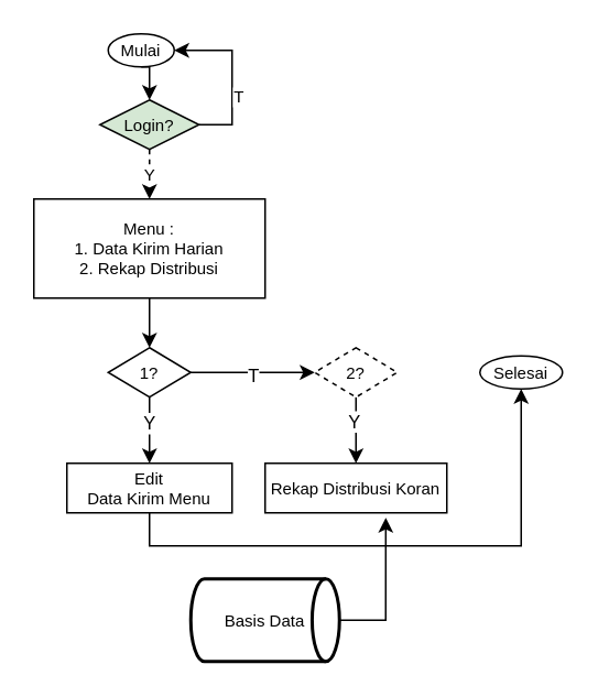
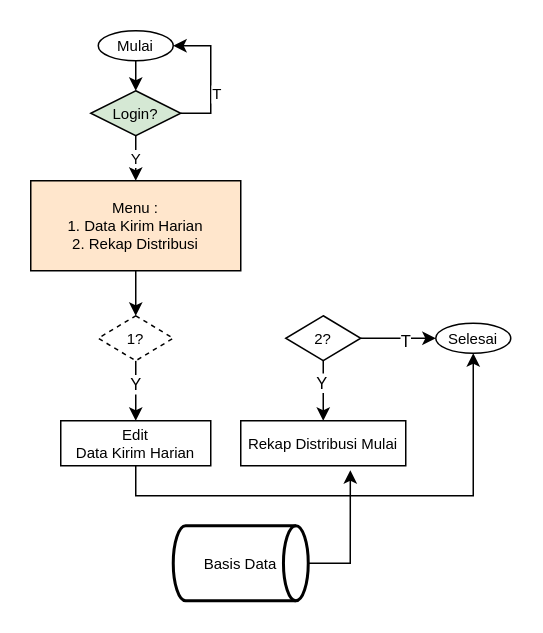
  <mxCell id="0" />
  <mxCell id="1" parent="0" />
  <mxCell id="2" style="edgeStyle=orthogonalEdgeStyle;rounded=0;orthogonalLoop=1;jettySize=auto;html=1;exitX=0.5;exitY=1;exitDx=0;exitDy=0;entryX=0.5;entryY=0;entryDx=0;entryDy=0;fontSize=10;" edge="1" parent="1" source="3" target="7"><mxGeometry relative="1" as="geometry" /></mxCell>
- <mxCell id="3" value="Mulai" style="ellipse;whiteSpace=wrap;html=1;fontSize=10;" vertex="1" parent="1"><mxGeometry x="65" y="20" width="40" height="20" as="geometry" /></mxCell>
- <mxCell id="4" value="Y" style="edgeStyle=orthogonalEdgeStyle;rounded=0;orthogonalLoop=1;jettySize=auto;html=1;exitX=0.5;exitY=1;exitDx=0;exitDy=0;entryX=0.5;entryY=0;entryDx=0;entryDy=0;fontSize=10;dashed=1;" edge="1" parent="1" source="7" target="9"><mxGeometry relative="1" as="geometry" /></mxCell>
+ <mxCell id="3" value="Mulai" style="ellipse;whiteSpace=wrap;html=1;fontSize=10;" vertex="1" parent="1"><mxGeometry x="65" y="20" width="50" height="20" as="geometry" /></mxCell>
+ <mxCell id="4" value="Y" style="edgeStyle=orthogonalEdgeStyle;rounded=0;orthogonalLoop=1;jettySize=auto;html=1;exitX=0.5;exitY=1;exitDx=0;exitDy=0;entryX=0.5;entryY=0;entryDx=0;entryDy=0;fontSize=10;" edge="1" parent="1" source="7" target="9"><mxGeometry relative="1" as="geometry" /></mxCell>
  <mxCell id="5" style="edgeStyle=orthogonalEdgeStyle;rounded=0;orthogonalLoop=1;jettySize=auto;html=1;exitX=1;exitY=0.5;exitDx=0;exitDy=0;entryX=1;entryY=0.5;entryDx=0;entryDy=0;fontSize=10;" edge="1" parent="1" source="7" target="3"><mxGeometry relative="1" as="geometry" /></mxCell>
  <mxCell id="6" value="T" style="edgeLabel;html=1;align=center;verticalAlign=middle;resizable=0;points=[];fontSize=10;" vertex="1" connectable="0" parent="5"><mxGeometry x="-0.248" y="-3" relative="1" as="geometry"><mxPoint as="offset" /></mxGeometry></mxCell>
  <mxCell id="7" value="Login?" style="rhombus;whiteSpace=wrap;html=1;fontSize=10;fillColor=#d5e8d4;" vertex="1" parent="1"><mxGeometry x="60" y="60" width="60" height="30" as="geometry" /></mxCell>
  <mxCell id="8" style="edgeStyle=orthogonalEdgeStyle;rounded=0;orthogonalLoop=1;jettySize=auto;html=1;exitX=0.5;exitY=1;exitDx=0;exitDy=0;entryX=0.5;entryY=0;entryDx=0;entryDy=0;" edge="1" parent="1" source="9" target="17"><mxGeometry relative="1" as="geometry" /></mxCell>
- <mxCell id="9" value="&lt;div style=&quot;font-size: 10px;&quot;&gt;&lt;span style=&quot;font-size: 10px; background-color: initial;&quot;&gt;Menu :&lt;/span&gt;&lt;/div&gt;&lt;font style=&quot;font-size: 10px;&quot;&gt;&lt;div style=&quot;font-size: 10px;&quot;&gt;&lt;span style=&quot;background-color: initial; font-size: 10px;&quot;&gt;1. Data Kirim Harian&lt;/span&gt;&lt;/div&gt;&lt;div style=&quot;font-size: 10px;&quot;&gt;&lt;span style=&quot;background-color: initial; font-size: 10px;&quot;&gt;2. Rekap Distribusi&lt;/span&gt;&lt;/div&gt;&lt;/font&gt;" style="rounded=0;whiteSpace=wrap;html=1;align=center;fontSize=10;" vertex="1" parent="1"><mxGeometry x="20" y="120" width="140" height="60" as="geometry" /></mxCell>
- <mxCell id="10" value="Rekap Distribusi Koran" style="rounded=0;whiteSpace=wrap;html=1;fontSize=10;" vertex="1" parent="1"><mxGeometry x="160" y="280" width="110" height="30" as="geometry" /></mxCell>
+ <mxCell id="9" value="&lt;div style=&quot;font-size: 10px;&quot;&gt;&lt;span style=&quot;font-size: 10px; background-color: initial;&quot;&gt;Menu :&lt;/span&gt;&lt;/div&gt;&lt;font style=&quot;font-size: 10px;&quot;&gt;&lt;div style=&quot;font-size: 10px;&quot;&gt;&lt;span style=&quot;background-color: initial; font-size: 10px;&quot;&gt;1. Data Kirim Harian&lt;/span&gt;&lt;/div&gt;&lt;div style=&quot;font-size: 10px;&quot;&gt;&lt;span style=&quot;background-color: initial; font-size: 10px;&quot;&gt;2. Rekap Distribusi&lt;/span&gt;&lt;/div&gt;&lt;/font&gt;" style="rounded=0;whiteSpace=wrap;html=1;align=center;fontSize=10;fillColor=#ffe6cc;" vertex="1" parent="1"><mxGeometry x="20" y="120" width="140" height="60" as="geometry" /></mxCell>
+ <mxCell id="10" value="Rekap Distribusi Mulai" style="rounded=0;whiteSpace=wrap;html=1;fontSize=10;" vertex="1" parent="1"><mxGeometry x="160" y="280" width="110" height="30" as="geometry" /></mxCell>
  <mxCell id="11" style="edgeStyle=orthogonalEdgeStyle;rounded=0;orthogonalLoop=1;jettySize=auto;html=1;exitX=0.5;exitY=1;exitDx=0;exitDy=0;" edge="1" parent="1" source="12" target="25"><mxGeometry relative="1" as="geometry" /></mxCell>
- <mxCell id="12" value="Edit&lt;br&gt;Data Kirim Menu" style="rounded=0;whiteSpace=wrap;html=1;fontSize=10;" vertex="1" parent="1"><mxGeometry x="40" y="280" width="100" height="30" as="geometry" /></mxCell>
+ <mxCell id="12" value="Edit&lt;br&gt;Data Kirim Harian" style="rounded=0;whiteSpace=wrap;html=1;fontSize=10;" vertex="1" parent="1"><mxGeometry x="40" y="280" width="100" height="30" as="geometry" /></mxCell>
  <mxCell id="13" style="edgeStyle=orthogonalEdgeStyle;rounded=0;orthogonalLoop=1;jettySize=auto;html=1;exitX=0.5;exitY=1;exitDx=0;exitDy=0;" edge="1" parent="1" source="17" target="12"><mxGeometry relative="1" as="geometry" /></mxCell>
  <mxCell id="14" value="Y" style="edgeLabel;html=1;align=center;verticalAlign=middle;resizable=0;points=[];" vertex="1" connectable="0" parent="13"><mxGeometry x="-0.239" y="-1" relative="1" as="geometry"><mxPoint as="offset" /></mxGeometry></mxCell>
- <mxCell id="15" style="edgeStyle=orthogonalEdgeStyle;rounded=0;orthogonalLoop=1;jettySize=auto;html=1;exitX=1;exitY=0.5;exitDx=0;exitDy=0;entryX=0;entryY=0.5;entryDx=0;entryDy=0;" edge="1" parent="1" source="17" target="24"><mxGeometry relative="1" as="geometry" /></mxCell>
- <mxCell id="16" value="T" style="edgeLabel;html=1;align=center;verticalAlign=middle;resizable=0;points=[];" vertex="1" connectable="0" parent="15"><mxGeometry x="-0.016" y="-1" relative="1" as="geometry"><mxPoint as="offset" /></mxGeometry></mxCell>
- <mxCell id="17" value="1?" style="rhombus;whiteSpace=wrap;html=1;fontSize=10;" vertex="1" parent="1"><mxGeometry x="65" y="210" width="50" height="30" as="geometry" /></mxCell>
+ <mxCell id="17" value="1?" style="rhombus;whiteSpace=wrap;html=1;fontSize=10;dashed=1;" vertex="1" parent="1"><mxGeometry x="65" y="210" width="50" height="30" as="geometry" /></mxCell>
  <mxCell id="18" style="edgeStyle=orthogonalEdgeStyle;rounded=0;orthogonalLoop=1;jettySize=auto;html=1;exitX=1;exitY=0.5;exitDx=0;exitDy=0;exitPerimeter=0;entryX=0.664;entryY=1.1;entryDx=0;entryDy=0;entryPerimeter=0;" edge="1" parent="1" source="19" target="10"><mxGeometry relative="1" as="geometry" /></mxCell>
  <mxCell id="19" value="Basis Data" style="strokeWidth=2;html=1;shape=mxgraph.flowchart.direct_data;whiteSpace=wrap;fontSize=10;" vertex="1" parent="1"><mxGeometry x="115" y="350" width="90" height="50" as="geometry" /></mxCell>
  <mxCell id="20" style="edgeStyle=orthogonalEdgeStyle;rounded=0;orthogonalLoop=1;jettySize=auto;html=1;exitX=0.5;exitY=1;exitDx=0;exitDy=0;entryX=0.5;entryY=0;entryDx=0;entryDy=0;" edge="1" parent="1" source="24" target="10"><mxGeometry relative="1" as="geometry" /></mxCell>
  <mxCell id="21" value="Y" style="edgeLabel;html=1;align=center;verticalAlign=middle;resizable=0;points=[];" vertex="1" connectable="0" parent="20"><mxGeometry x="-0.294" y="-2" relative="1" as="geometry"><mxPoint as="offset" /></mxGeometry></mxCell>
- <mxCell id="24" value="2?" style="rhombus;whiteSpace=wrap;html=1;fontSize=10;dashed=1;" vertex="1" parent="1"><mxGeometry x="190" y="210" width="50" height="30" as="geometry" /></mxCell>
+ <mxCell id="22" style="edgeStyle=orthogonalEdgeStyle;rounded=0;orthogonalLoop=1;jettySize=auto;html=1;exitX=1;exitY=0.5;exitDx=0;exitDy=0;entryX=0;entryY=0.5;entryDx=0;entryDy=0;" edge="1" parent="1" source="24" target="25"><mxGeometry relative="1" as="geometry" /></mxCell>
+ <mxCell id="23" value="T" style="edgeLabel;html=1;align=center;verticalAlign=middle;resizable=0;points=[];" vertex="1" connectable="0" parent="22"><mxGeometry x="0.142" y="-1" relative="1" as="geometry"><mxPoint as="offset" /></mxGeometry></mxCell>
+ <mxCell id="24" value="2?" style="rhombus;whiteSpace=wrap;html=1;fontSize=10;" vertex="1" parent="1"><mxGeometry x="190" y="210" width="50" height="30" as="geometry" /></mxCell>
  <mxCell id="25" value="Selesai" style="ellipse;whiteSpace=wrap;html=1;fontSize=10;" vertex="1" parent="1"><mxGeometry x="290" y="215" width="50" height="20" as="geometry" /></mxCell>
